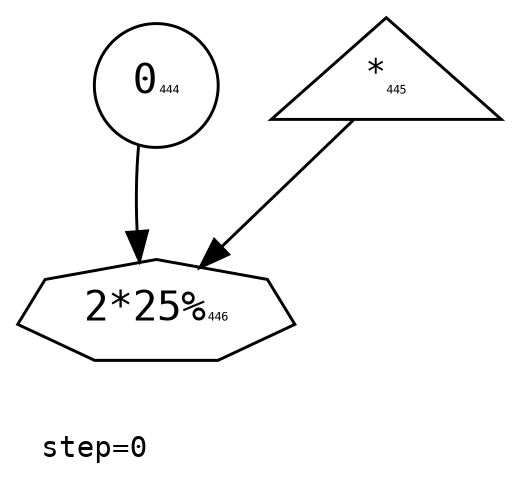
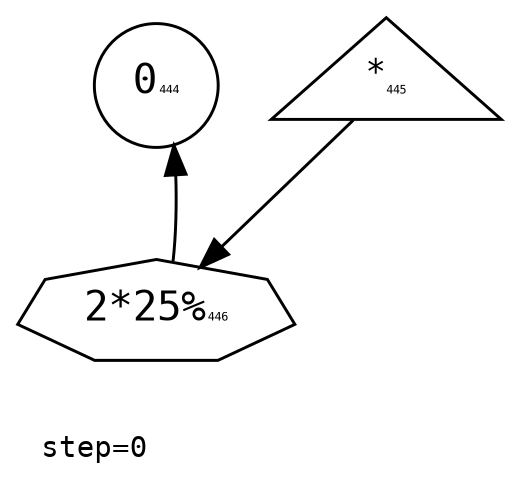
  digraph {
    fontsize=10
    label="step=0"
    labeljust=left
    labelloc=bottom
    fontname="DejaVu Sans Mono"
    node [color=black labelfontcolor=black peripheries=1 fontname="DejaVu Sans Mono"]
    edge [color=black fontname="DejaVu Sans Mono"]
    n1 [label=<0<FONT POINT-SIZE='4'>444</FONT>> shape=circle]
    n2 [label=<<SUP>*</SUP><FONT POINT-SIZE='4'>445</FONT>> shape=triangle]
    n3 [label=<2*25%<FONT POINT-SIZE='4'>446</FONT>> shape=septagon labelfontcolor=""]
    n2 -> n3
-   n1 -> n3
+   n3 -> n1
  }
